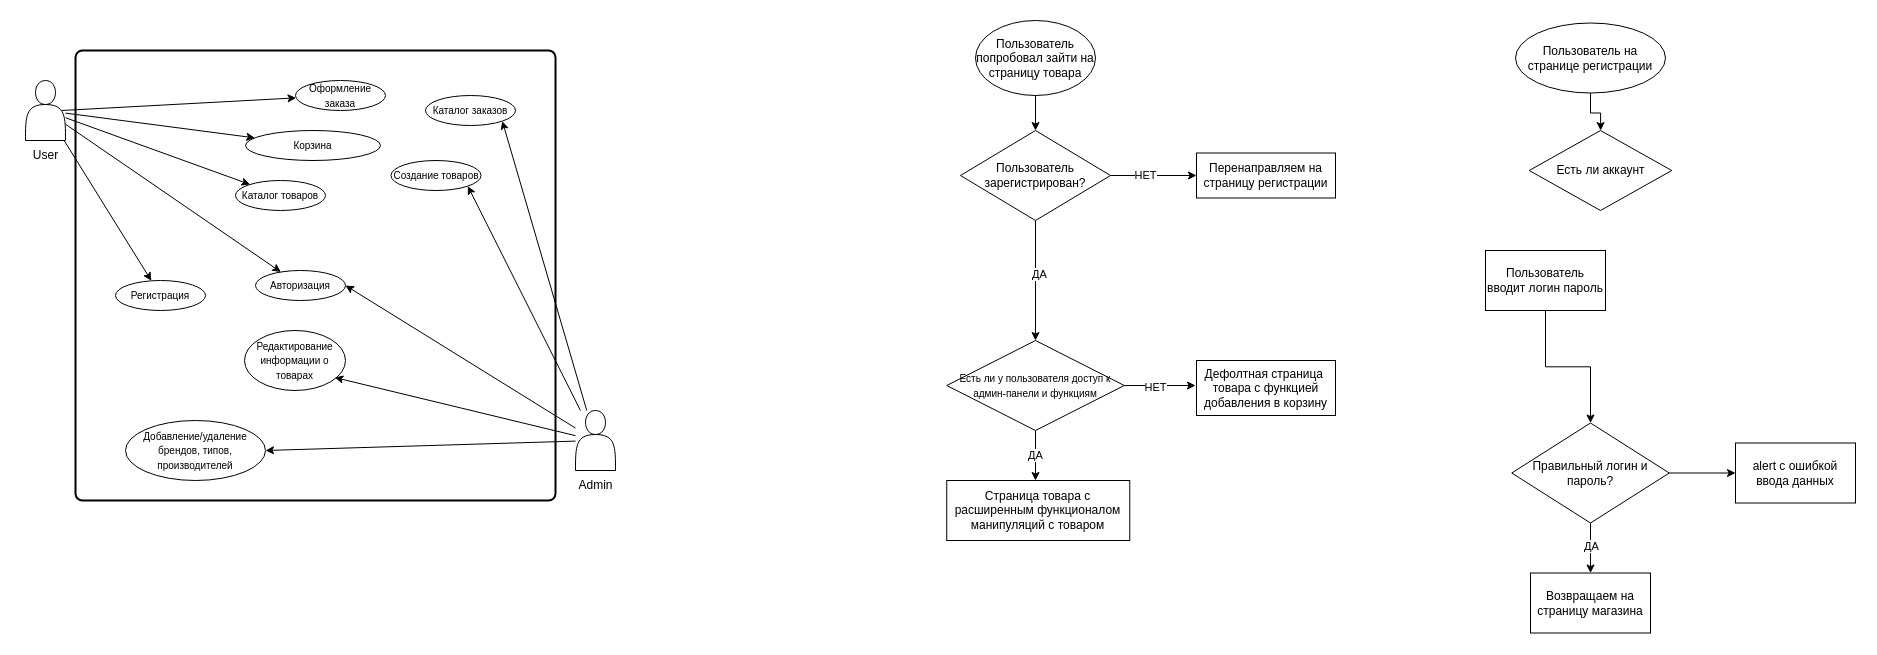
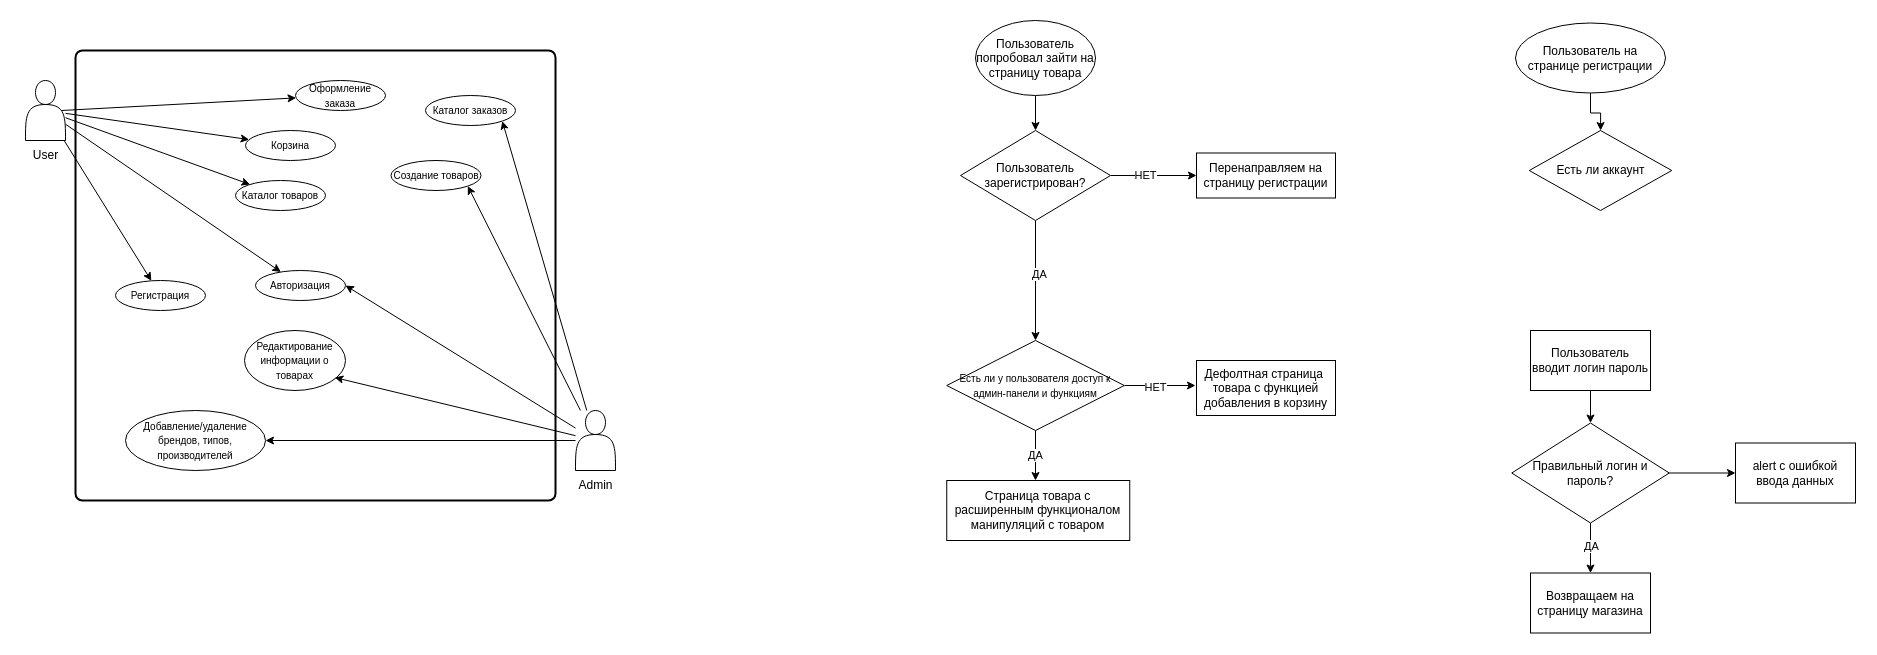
  <mxCell id="0" />
  <mxCell id="1" parent="0" />
  <mxCell id="2" value="" style="rounded=1;whiteSpace=wrap;html=1;absoluteArcSize=1;arcSize=14;strokeWidth=2;fillColor=none;" vertex="1" parent="1"><mxGeometry x="75" y="50" width="480" height="450" as="geometry" /></mxCell>
  <mxCell id="3" style="rounded=0;orthogonalLoop=1;jettySize=auto;html=1;" edge="1" parent="1" source="8" target="17"><mxGeometry relative="1" as="geometry" /></mxCell>
  <mxCell id="4" style="rounded=0;orthogonalLoop=1;jettySize=auto;html=1;" edge="1" parent="1" source="8" target="18"><mxGeometry relative="1" as="geometry" /></mxCell>
  <mxCell id="5" style="rounded=0;orthogonalLoop=1;jettySize=auto;html=1;" edge="1" parent="1" source="8" target="16"><mxGeometry relative="1" as="geometry" /></mxCell>
  <mxCell id="6" style="rounded=0;orthogonalLoop=1;jettySize=auto;html=1;exitX=0.9;exitY=0.5;exitDx=0;exitDy=0;exitPerimeter=0;" edge="1" parent="1" source="8" target="19"><mxGeometry relative="1" as="geometry" /></mxCell>
  <mxCell id="7" style="rounded=0;orthogonalLoop=1;jettySize=auto;html=1;" edge="1" parent="1" source="8" target="23"><mxGeometry relative="1" as="geometry" /></mxCell>
  <mxCell id="8" value="" style="shape=actor;whiteSpace=wrap;html=1;" vertex="1" parent="1"><mxGeometry x="25" y="80" width="40" height="60" as="geometry" /></mxCell>
  <mxCell id="9" style="rounded=0;orthogonalLoop=1;jettySize=auto;html=1;entryX=1;entryY=0.5;entryDx=0;entryDy=0;" edge="1" parent="1" source="13" target="18"><mxGeometry relative="1" as="geometry" /></mxCell>
  <mxCell id="10" style="rounded=0;orthogonalLoop=1;jettySize=auto;html=1;entryX=1;entryY=1;entryDx=0;entryDy=0;" edge="1" parent="1" source="13" target="21"><mxGeometry relative="1" as="geometry" /></mxCell>
  <mxCell id="11" style="rounded=0;orthogonalLoop=1;jettySize=auto;html=1;entryX=1;entryY=1;entryDx=0;entryDy=0;" edge="1" parent="1" source="13" target="20"><mxGeometry relative="1" as="geometry" /></mxCell>
  <mxCell id="12" style="rounded=0;orthogonalLoop=1;jettySize=auto;html=1;entryX=1;entryY=0.5;entryDx=0;entryDy=0;" edge="1" parent="1" source="13" target="22"><mxGeometry relative="1" as="geometry" /></mxCell>
  <mxCell id="13" value="" style="shape=actor;whiteSpace=wrap;html=1;" vertex="1" parent="1"><mxGeometry x="575" y="410" width="40" height="60" as="geometry" /></mxCell>
  <mxCell id="14" value="User" style="text;html=1;align=center;verticalAlign=middle;resizable=0;points=[];autosize=1;strokeColor=none;fillColor=none;" vertex="1" parent="1"><mxGeometry x="20" y="140" width="50" height="30" as="geometry" /></mxCell>
  <mxCell id="15" value="Admin" style="text;html=1;align=center;verticalAlign=middle;resizable=0;points=[];autosize=1;strokeColor=none;fillColor=none;" vertex="1" parent="1"><mxGeometry x="565" y="470" width="60" height="30" as="geometry" /></mxCell>
- <mxCell id="16" value="&lt;font style=&quot;font-size: 10px;&quot;&gt;Корзина&lt;/font&gt;" style="ellipse;whiteSpace=wrap;html=1;" vertex="1" parent="1"><mxGeometry x="245" y="130" width="135" height="30" as="geometry" /></mxCell>
+ <mxCell id="16" value="&lt;font style=&quot;font-size: 10px;&quot;&gt;Корзина&lt;/font&gt;" style="ellipse;whiteSpace=wrap;html=1;" vertex="1" parent="1"><mxGeometry x="245" y="130" width="90" height="30" as="geometry" /></mxCell>
  <mxCell id="17" value="&lt;font style=&quot;font-size: 10px;&quot;&gt;Регистрация&lt;/font&gt;" style="ellipse;whiteSpace=wrap;html=1;" vertex="1" parent="1"><mxGeometry x="115" y="280" width="90" height="30" as="geometry" /></mxCell>
  <mxCell id="18" value="&lt;font style=&quot;font-size: 10px;&quot;&gt;Авторизация&lt;/font&gt;" style="ellipse;whiteSpace=wrap;html=1;" vertex="1" parent="1"><mxGeometry x="255" y="270" width="90" height="30" as="geometry" /></mxCell>
  <mxCell id="19" value="&lt;font style=&quot;font-size: 10px;&quot;&gt;Оформление заказа&lt;/font&gt;" style="ellipse;whiteSpace=wrap;html=1;" vertex="1" parent="1"><mxGeometry x="295" y="80" width="90" height="30" as="geometry" /></mxCell>
  <mxCell id="20" value="&lt;span style=&quot;font-size: 10px;&quot;&gt;Каталог заказов&lt;/span&gt;" style="ellipse;whiteSpace=wrap;html=1;" vertex="1" parent="1"><mxGeometry x="425" y="95" width="90" height="30" as="geometry" /></mxCell>
  <mxCell id="21" value="&lt;span style=&quot;font-size: 10px;&quot;&gt;Создание товаров&lt;/span&gt;" style="ellipse;whiteSpace=wrap;html=1;" vertex="1" parent="1"><mxGeometry x="390.5" y="160" width="90" height="30" as="geometry" /></mxCell>
- <mxCell id="22" value="&lt;span style=&quot;font-size: 10px;&quot;&gt;Добавление/удаление брендов, типов, производителей&lt;/span&gt;" style="ellipse;whiteSpace=wrap;html=1;" vertex="1" parent="1"><mxGeometry x="125" y="420" width="140" height="60" as="geometry" /></mxCell>
+ <mxCell id="22" value="&lt;span style=&quot;font-size: 10px;&quot;&gt;Добавление/удаление брендов, типов, производителей&lt;/span&gt;" style="ellipse;whiteSpace=wrap;html=1;" vertex="1" parent="1"><mxGeometry x="125" y="410" width="140" height="60" as="geometry" /></mxCell>
  <mxCell id="23" value="&lt;span style=&quot;font-size: 10px;&quot;&gt;Каталог товаров&lt;/span&gt;" style="ellipse;whiteSpace=wrap;html=1;" vertex="1" parent="1"><mxGeometry x="235" y="180" width="90" height="30" as="geometry" /></mxCell>
  <mxCell id="24" value="&lt;span style=&quot;font-size: 10px;&quot;&gt;Редактирование информации о товарах&lt;/span&gt;" style="ellipse;whiteSpace=wrap;html=1;" vertex="1" parent="1"><mxGeometry x="244" y="330" width="101" height="60" as="geometry" /></mxCell>
  <mxCell id="25" style="rounded=0;orthogonalLoop=1;jettySize=auto;html=1;entryX=0.894;entryY=0.784;entryDx=0;entryDy=0;entryPerimeter=0;" edge="1" parent="1" source="13" target="24"><mxGeometry relative="1" as="geometry" /></mxCell>
  <mxCell id="26" style="edgeStyle=orthogonalEdgeStyle;rounded=0;orthogonalLoop=1;jettySize=auto;html=1;entryX=0.5;entryY=0;entryDx=0;entryDy=0;" edge="1" parent="1" source="27" target="32"><mxGeometry relative="1" as="geometry"><mxPoint x="1035" y="150" as="targetPoint" /></mxGeometry></mxCell>
  <mxCell id="27" value="Пользователь попробовал зайти на страницу товара" style="ellipse;whiteSpace=wrap;html=1;" vertex="1" parent="1"><mxGeometry x="975" y="20" width="120" height="75" as="geometry" /></mxCell>
  <mxCell id="28" style="edgeStyle=orthogonalEdgeStyle;rounded=0;orthogonalLoop=1;jettySize=auto;html=1;entryX=0;entryY=0.5;entryDx=0;entryDy=0;" edge="1" parent="1" source="32" target="33"><mxGeometry relative="1" as="geometry"><mxPoint x="1195" y="235" as="targetPoint" /></mxGeometry></mxCell>
  <mxCell id="29" value="НЕТ" style="edgeLabel;html=1;align=center;verticalAlign=middle;resizable=0;points=[];" vertex="1" connectable="0" parent="28"><mxGeometry x="-0.211" y="1" relative="1" as="geometry"><mxPoint as="offset" /></mxGeometry></mxCell>
  <mxCell id="30" style="edgeStyle=orthogonalEdgeStyle;rounded=0;orthogonalLoop=1;jettySize=auto;html=1;" edge="1" parent="1" source="32"><mxGeometry relative="1" as="geometry"><mxPoint x="1035" y="340" as="targetPoint" /></mxGeometry></mxCell>
  <mxCell id="31" value="ДА" style="edgeLabel;html=1;align=center;verticalAlign=middle;resizable=0;points=[];" vertex="1" connectable="0" parent="30"><mxGeometry x="-0.127" y="3" relative="1" as="geometry"><mxPoint as="offset" /></mxGeometry></mxCell>
  <mxCell id="32" value="Пользователь зарегистрирован?" style="rhombus;whiteSpace=wrap;html=1;" vertex="1" parent="1"><mxGeometry x="960" y="130" width="150" height="90" as="geometry" /></mxCell>
  <mxCell id="33" value="Перенаправляем на страницу регистрации" style="rounded=0;whiteSpace=wrap;html=1;" vertex="1" parent="1"><mxGeometry x="1196" y="152.5" width="139" height="45" as="geometry" /></mxCell>
  <mxCell id="34" style="edgeStyle=orthogonalEdgeStyle;rounded=0;orthogonalLoop=1;jettySize=auto;html=1;" edge="1" parent="1" source="38"><mxGeometry relative="1" as="geometry"><mxPoint x="1195" y="385" as="targetPoint" /></mxGeometry></mxCell>
  <mxCell id="35" value="НЕТ" style="edgeLabel;html=1;align=center;verticalAlign=middle;resizable=0;points=[];" vertex="1" connectable="0" parent="34"><mxGeometry x="-0.151" y="-1" relative="1" as="geometry"><mxPoint x="1" as="offset" /></mxGeometry></mxCell>
  <mxCell id="36" style="edgeStyle=orthogonalEdgeStyle;rounded=0;orthogonalLoop=1;jettySize=auto;html=1;exitX=0.5;exitY=1;exitDx=0;exitDy=0;" edge="1" parent="1" source="38"><mxGeometry relative="1" as="geometry"><mxPoint x="1035" y="480" as="targetPoint" /></mxGeometry></mxCell>
  <mxCell id="37" value="ДА" style="edgeLabel;html=1;align=center;verticalAlign=middle;resizable=0;points=[];" vertex="1" connectable="0" parent="36"><mxGeometry x="-0.046" y="-1" relative="1" as="geometry"><mxPoint as="offset" /></mxGeometry></mxCell>
  <mxCell id="38" value="&lt;font style=&quot;font-size: 10px;&quot;&gt;Есть ли у пользователя доступ к админ-панели и функциям&lt;/font&gt;" style="rhombus;whiteSpace=wrap;html=1;" vertex="1" parent="1"><mxGeometry x="946.25" y="340" width="177.5" height="90" as="geometry" /></mxCell>
  <mxCell id="39" value="Дефолтная страница&amp;nbsp;&lt;br&gt;товара с функцией добавления в корзину" style="rounded=0;whiteSpace=wrap;html=1;" vertex="1" parent="1"><mxGeometry x="1196" y="360" width="139" height="55" as="geometry" /></mxCell>
  <mxCell id="40" value="Страница товара с расширенным функционалом манипуляций с товаром" style="rounded=0;whiteSpace=wrap;html=1;" vertex="1" parent="1"><mxGeometry x="946.25" y="480" width="183" height="60" as="geometry" /></mxCell>
  <mxCell id="41" style="edgeStyle=orthogonalEdgeStyle;rounded=0;orthogonalLoop=1;jettySize=auto;html=1;exitX=0.5;exitY=1;exitDx=0;exitDy=0;" edge="1" parent="1" source="42" target="51"><mxGeometry relative="1" as="geometry"><mxPoint x="1590" y="150" as="targetPoint" /></mxGeometry></mxCell>
  <mxCell id="42" value="Пользователь на странице регистрации" style="ellipse;whiteSpace=wrap;html=1;" vertex="1" parent="1"><mxGeometry x="1515" y="22.5" width="150" height="70" as="geometry" /></mxCell>
  <mxCell id="43" style="edgeStyle=orthogonalEdgeStyle;rounded=0;orthogonalLoop=1;jettySize=auto;html=1;entryX=0.5;entryY=0;entryDx=0;entryDy=0;" edge="1" parent="1" source="44" target="46"><mxGeometry relative="1" as="geometry"><mxPoint x="1590" y="442.5" as="targetPoint" /></mxGeometry></mxCell>
- <mxCell id="44" value="Пользователь вводит логин пароль" style="rounded=0;whiteSpace=wrap;html=1;" vertex="1" parent="1"><mxGeometry x="1485" y="250" width="120" height="60" as="geometry" /></mxCell>
+ <mxCell id="44" value="Пользователь вводит логин пароль" style="rounded=0;whiteSpace=wrap;html=1;" vertex="1" parent="1"><mxGeometry x="1530" y="330" width="120" height="60" as="geometry" /></mxCell>
  <mxCell id="45" style="edgeStyle=orthogonalEdgeStyle;rounded=0;orthogonalLoop=1;jettySize=auto;html=1;exitX=1;exitY=0.5;exitDx=0;exitDy=0;" edge="1" parent="1" source="46" target="50"><mxGeometry relative="1" as="geometry"><mxPoint x="1715" y="472.192" as="targetPoint" /></mxGeometry></mxCell>
  <mxCell id="46" value="Правильный логин и пароль?" style="rhombus;whiteSpace=wrap;html=1;" vertex="1" parent="1"><mxGeometry x="1511.25" y="422.5" width="157.5" height="100" as="geometry" /></mxCell>
  <mxCell id="47" style="edgeStyle=orthogonalEdgeStyle;rounded=0;orthogonalLoop=1;jettySize=auto;html=1;exitX=0.5;exitY=1;exitDx=0;exitDy=0;" edge="1" parent="1" source="46"><mxGeometry relative="1" as="geometry"><mxPoint x="1590" y="572.5" as="targetPoint" /></mxGeometry></mxCell>
  <mxCell id="48" value="ДА" style="edgeLabel;html=1;align=center;verticalAlign=middle;resizable=0;points=[];" vertex="1" connectable="0" parent="47"><mxGeometry x="-0.099" relative="1" as="geometry"><mxPoint as="offset" /></mxGeometry></mxCell>
  <mxCell id="49" value="Возвращаем на страницу магазина" style="rounded=0;whiteSpace=wrap;html=1;" vertex="1" parent="1"><mxGeometry x="1530" y="572.5" width="120" height="60" as="geometry" /></mxCell>
  <mxCell id="50" value="alert с ошибкой ввода данных" style="rounded=0;whiteSpace=wrap;html=1;" vertex="1" parent="1"><mxGeometry x="1735" y="442.502" width="120" height="60" as="geometry" /></mxCell>
  <mxCell id="51" value="Есть ли аккаунт" style="rhombus;whiteSpace=wrap;html=1;" vertex="1" parent="1"><mxGeometry x="1528.75" y="130" width="142.5" height="80" as="geometry" /></mxCell>
